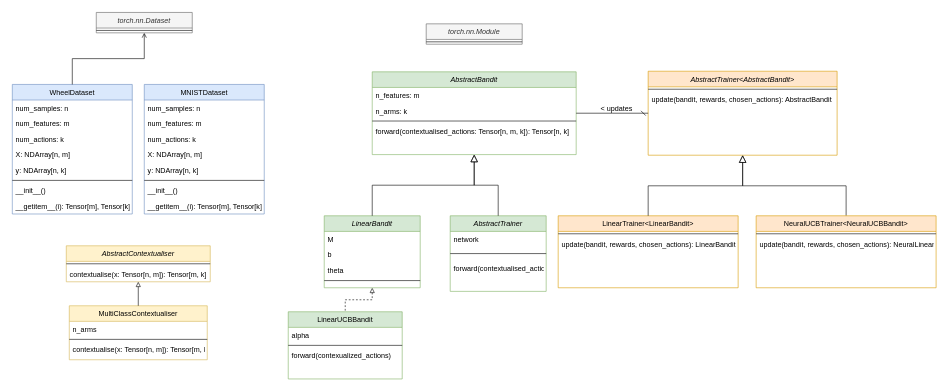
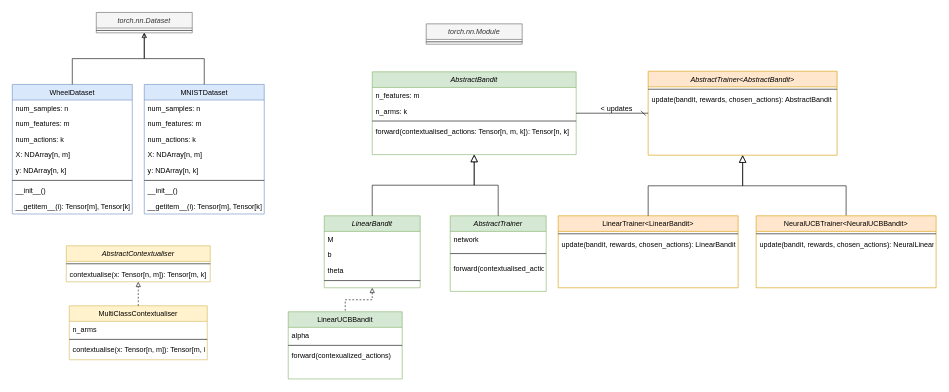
  <mxCell id="0" />
  <mxCell id="1" parent="0" />
  <mxCell id="2" value="AbstractBandit" style="swimlane;fontStyle=2;align=center;verticalAlign=top;childLayout=stackLayout;horizontal=1;startSize=26;horizontalStack=0;resizeParent=1;resizeLast=0;collapsible=1;marginBottom=0;rounded=0;shadow=0;strokeWidth=1;fillColor=#d5e8d4;strokeColor=#82b366;" parent="1" vertex="1"><mxGeometry x="620" y="119" width="340" height="138" as="geometry"><mxRectangle x="230" y="140" width="160" height="26" as="alternateBounds" /></mxGeometry></mxCell>
  <mxCell id="3" value="n_features: m" style="text;align=left;verticalAlign=top;spacingLeft=4;spacingRight=4;overflow=hidden;rotatable=0;points=[[0,0.5],[1,0.5]];portConstraint=eastwest;rounded=0;shadow=0;html=0;" parent="2" vertex="1"><mxGeometry y="26" width="340" height="26" as="geometry" /></mxCell>
  <mxCell id="4" value="n_arms: k" style="text;align=left;verticalAlign=top;spacingLeft=4;spacingRight=4;overflow=hidden;rotatable=0;points=[[0,0.5],[1,0.5]];portConstraint=eastwest;" parent="2" vertex="1"><mxGeometry y="52" width="340" height="26" as="geometry" /></mxCell>
  <mxCell id="5" value="" style="line;html=1;strokeWidth=1;align=left;verticalAlign=middle;spacingTop=-1;spacingLeft=3;spacingRight=3;rotatable=0;labelPosition=right;points=[];portConstraint=eastwest;" parent="2" vertex="1"><mxGeometry y="78" width="340" height="8" as="geometry" /></mxCell>
  <mxCell id="6" value="forward(contextualised_actions: Tensor[n, m, k]): Tensor[n, k]" style="text;align=left;verticalAlign=top;spacingLeft=4;spacingRight=4;overflow=hidden;rotatable=0;points=[[0,0.5],[1,0.5]];portConstraint=eastwest;" parent="2" vertex="1"><mxGeometry y="86" width="340" height="26" as="geometry" /></mxCell>
  <mxCell id="7" value="" style="edgeStyle=orthogonalEdgeStyle;rounded=0;orthogonalLoop=1;jettySize=auto;html=1;startArrow=block;startFill=0;endArrow=none;endFill=0;dashed=1;" edge="1" parent="1" source="8" target="26"><mxGeometry relative="1" as="geometry" /></mxCell>
  <mxCell id="8" value="LinearBandit" style="swimlane;fontStyle=2;align=center;verticalAlign=top;childLayout=stackLayout;horizontal=1;startSize=26;horizontalStack=0;resizeParent=1;resizeLast=0;collapsible=1;marginBottom=0;rounded=0;shadow=0;strokeWidth=1;fillColor=#d5e8d4;strokeColor=#82b366;" parent="1" vertex="1"><mxGeometry x="540" y="359" width="160" height="120" as="geometry"><mxRectangle x="130" y="380" width="160" height="26" as="alternateBounds" /></mxGeometry></mxCell>
  <mxCell id="9" value="M" style="text;align=left;verticalAlign=top;spacingLeft=4;spacingRight=4;overflow=hidden;rotatable=0;points=[[0,0.5],[1,0.5]];portConstraint=eastwest;" parent="8" vertex="1"><mxGeometry y="26" width="160" height="26" as="geometry" /></mxCell>
  <mxCell id="10" value="b" style="text;align=left;verticalAlign=top;spacingLeft=4;spacingRight=4;overflow=hidden;rotatable=0;points=[[0,0.5],[1,0.5]];portConstraint=eastwest;rounded=0;shadow=0;html=0;" parent="8" vertex="1"><mxGeometry y="52" width="160" height="26" as="geometry" /></mxCell>
  <mxCell id="11" value="theta" style="text;align=left;verticalAlign=top;spacingLeft=4;spacingRight=4;overflow=hidden;rotatable=0;points=[[0,0.5],[1,0.5]];portConstraint=eastwest;rounded=0;shadow=0;html=0;" vertex="1" parent="8"><mxGeometry y="78" width="160" height="26" as="geometry" /></mxCell>
  <mxCell id="12" value="" style="line;html=1;strokeWidth=1;align=left;verticalAlign=middle;spacingTop=-1;spacingLeft=3;spacingRight=3;rotatable=0;labelPosition=right;points=[];portConstraint=eastwest;" parent="8" vertex="1"><mxGeometry y="104" width="160" height="8" as="geometry" /></mxCell>
  <mxCell id="13" value="" style="endArrow=block;endSize=10;endFill=0;shadow=0;strokeWidth=1;rounded=0;curved=0;edgeStyle=elbowEdgeStyle;elbow=vertical;" parent="1" source="8" target="2" edge="1"><mxGeometry width="160" relative="1" as="geometry"><mxPoint x="620" y="202" as="sourcePoint" /><mxPoint x="620" y="202" as="targetPoint" /></mxGeometry></mxCell>
  <mxCell id="14" value="AbstractTrainer" style="swimlane;fontStyle=2;align=center;verticalAlign=top;childLayout=stackLayout;horizontal=1;startSize=26;horizontalStack=0;resizeParent=1;resizeLast=0;collapsible=1;marginBottom=0;rounded=0;shadow=0;strokeWidth=1;fillColor=#d5e8d4;strokeColor=#82b366;" parent="1" vertex="1"><mxGeometry x="750" y="359" width="160" height="126" as="geometry"><mxRectangle x="340" y="380" width="170" height="26" as="alternateBounds" /></mxGeometry></mxCell>
  <mxCell id="15" value="network" style="text;align=left;verticalAlign=top;spacingLeft=4;spacingRight=4;overflow=hidden;rotatable=0;points=[[0,0.5],[1,0.5]];portConstraint=eastwest;" parent="14" vertex="1"><mxGeometry y="26" width="160" height="26" as="geometry" /></mxCell>
  <mxCell id="16" value="" style="line;html=1;strokeWidth=1;align=left;verticalAlign=middle;spacingTop=-1;spacingLeft=3;spacingRight=3;rotatable=0;labelPosition=right;points=[];portConstraint=eastwest;" parent="14" vertex="1"><mxGeometry y="52" width="160" height="22" as="geometry" /></mxCell>
  <mxCell id="17" value="forward(contextualised_actions)" style="text;align=left;verticalAlign=top;spacingLeft=4;spacingRight=4;overflow=hidden;rotatable=0;points=[[0,0.5],[1,0.5]];portConstraint=eastwest;" vertex="1" parent="14"><mxGeometry y="74" width="160" height="26" as="geometry" /></mxCell>
  <mxCell id="18" value="" style="endArrow=block;endSize=10;endFill=0;shadow=0;strokeWidth=1;rounded=0;curved=0;edgeStyle=elbowEdgeStyle;elbow=vertical;" parent="1" source="14" target="2" edge="1"><mxGeometry width="160" relative="1" as="geometry"><mxPoint x="630" y="372" as="sourcePoint" /><mxPoint x="730" y="270" as="targetPoint" /></mxGeometry></mxCell>
  <mxCell id="19" value="AbstractTrainer&lt;AbstractBandit&gt;" style="swimlane;fontStyle=2;align=center;verticalAlign=top;childLayout=stackLayout;horizontal=1;startSize=26;horizontalStack=0;resizeParent=1;resizeLast=0;collapsible=1;marginBottom=0;rounded=0;shadow=0;strokeWidth=1;fillColor=#ffe6cc;strokeColor=#d79b00;" parent="1" vertex="1"><mxGeometry x="1080" y="118" width="315" height="140" as="geometry"><mxRectangle x="550" y="140" width="160" height="26" as="alternateBounds" /></mxGeometry></mxCell>
  <mxCell id="20" value="" style="line;html=1;strokeWidth=1;align=left;verticalAlign=middle;spacingTop=-1;spacingLeft=3;spacingRight=3;rotatable=0;labelPosition=right;points=[];portConstraint=eastwest;" parent="19" vertex="1"><mxGeometry y="26" width="315" height="8" as="geometry" /></mxCell>
  <mxCell id="21" value="update(bandit, rewards, chosen_actions): AbstractBandit" style="text;align=left;verticalAlign=top;spacingLeft=4;spacingRight=4;overflow=hidden;rotatable=0;points=[[0,0.5],[1,0.5]];portConstraint=eastwest;" parent="19" vertex="1"><mxGeometry y="34" width="315" height="26" as="geometry" /></mxCell>
  <mxCell id="22" value="" style="endArrow=dash;shadow=0;strokeWidth=1;rounded=0;curved=0;endFill=0;edgeStyle=elbowEdgeStyle;elbow=vertical;" parent="1" source="2" target="19" edge="1"><mxGeometry x="0.5" y="41" relative="1" as="geometry"><mxPoint x="800" y="191" as="sourcePoint" /><mxPoint x="960" y="191" as="targetPoint" /><mxPoint x="-40" y="32" as="offset" /></mxGeometry></mxCell>
  <mxCell id="23" value="&amp;lt; updates" style="text;html=1;resizable=0;points=[];;align=center;verticalAlign=middle;labelBackgroundColor=none;rounded=0;shadow=0;strokeWidth=1;fontSize=12;" parent="22" vertex="1" connectable="0"><mxGeometry x="0.5" y="49" relative="1" as="geometry"><mxPoint x="-24" y="40" as="offset" /></mxGeometry></mxCell>
  <mxCell id="24" value="torch.nn.Module" style="swimlane;fontStyle=2;align=center;verticalAlign=top;childLayout=stackLayout;horizontal=1;startSize=26;horizontalStack=0;resizeParent=1;resizeLast=0;collapsible=1;marginBottom=0;rounded=0;shadow=0;strokeWidth=1;fillColor=#f5f5f5;fontColor=#333333;strokeColor=#666666;" vertex="1" parent="1"><mxGeometry x="710" y="39" width="160" height="34" as="geometry"><mxRectangle x="230" y="140" width="160" height="26" as="alternateBounds" /></mxGeometry></mxCell>
  <mxCell id="25" value="" style="line;html=1;strokeWidth=1;align=left;verticalAlign=middle;spacingTop=-1;spacingLeft=3;spacingRight=3;rotatable=0;labelPosition=right;points=[];portConstraint=eastwest;" vertex="1" parent="24"><mxGeometry y="26" width="160" height="8" as="geometry" /></mxCell>
  <mxCell id="26" value="LinearUCBBandit" style="swimlane;fontStyle=0;align=center;verticalAlign=top;childLayout=stackLayout;horizontal=1;startSize=26;horizontalStack=0;resizeParent=1;resizeLast=0;collapsible=1;marginBottom=0;rounded=0;shadow=0;strokeWidth=1;fillColor=#d5e8d4;strokeColor=#82b366;" vertex="1" parent="1"><mxGeometry x="480" y="519" width="190" height="112" as="geometry"><mxRectangle x="130" y="380" width="160" height="26" as="alternateBounds" /></mxGeometry></mxCell>
  <mxCell id="27" value="alpha" style="text;align=left;verticalAlign=top;spacingLeft=4;spacingRight=4;overflow=hidden;rotatable=0;points=[[0,0.5],[1,0.5]];portConstraint=eastwest;" vertex="1" parent="26"><mxGeometry y="26" width="190" height="26" as="geometry" /></mxCell>
  <mxCell id="28" value="" style="line;html=1;strokeWidth=1;align=left;verticalAlign=middle;spacingTop=-1;spacingLeft=3;spacingRight=3;rotatable=0;labelPosition=right;points=[];portConstraint=eastwest;" vertex="1" parent="26"><mxGeometry y="52" width="190" height="8" as="geometry" /></mxCell>
  <mxCell id="29" value="forward(contexualized_actions)" style="text;align=left;verticalAlign=top;spacingLeft=4;spacingRight=4;overflow=hidden;rotatable=0;points=[[0,0.5],[1,0.5]];portConstraint=eastwest;" vertex="1" parent="26"><mxGeometry y="60" width="190" height="26" as="geometry" /></mxCell>
  <mxCell id="30" value="LinearTrainer&lt;LinearBandit&gt;" style="swimlane;fontStyle=0;align=center;verticalAlign=top;childLayout=stackLayout;horizontal=1;startSize=26;horizontalStack=0;resizeParent=1;resizeLast=0;collapsible=1;marginBottom=0;rounded=0;shadow=0;strokeWidth=1;fillColor=#ffe6cc;strokeColor=#d79b00;" vertex="1" parent="1"><mxGeometry x="930" y="359" width="300" height="120" as="geometry"><mxRectangle x="130" y="380" width="160" height="26" as="alternateBounds" /></mxGeometry></mxCell>
  <mxCell id="31" value="" style="line;html=1;strokeWidth=1;align=left;verticalAlign=middle;spacingTop=-1;spacingLeft=3;spacingRight=3;rotatable=0;labelPosition=right;points=[];portConstraint=eastwest;" vertex="1" parent="30"><mxGeometry y="26" width="300" height="8" as="geometry" /></mxCell>
  <mxCell id="32" value="update(bandit, rewards, chosen_actions): LinearBandit" style="text;align=left;verticalAlign=top;spacingLeft=4;spacingRight=4;overflow=hidden;rotatable=0;points=[[0,0.5],[1,0.5]];portConstraint=eastwest;" vertex="1" parent="30"><mxGeometry y="34" width="300" height="26" as="geometry" /></mxCell>
  <mxCell id="33" value="" style="endArrow=block;endSize=10;endFill=0;shadow=0;strokeWidth=1;rounded=0;curved=0;edgeStyle=elbowEdgeStyle;elbow=vertical;entryX=0.5;entryY=1;entryDx=0;entryDy=0;" edge="1" parent="1" source="30" target="19"><mxGeometry width="160" relative="1" as="geometry"><mxPoint x="1010" y="202" as="sourcePoint" /><mxPoint x="1100" y="257" as="targetPoint" /></mxGeometry></mxCell>
  <mxCell id="34" value="" style="endArrow=block;endSize=10;endFill=0;shadow=0;strokeWidth=1;rounded=0;curved=0;edgeStyle=elbowEdgeStyle;elbow=vertical;entryX=0.5;entryY=1;entryDx=0;entryDy=0;exitX=0.5;exitY=0;exitDx=0;exitDy=0;" edge="1" parent="1" source="35" target="19"><mxGeometry width="160" relative="1" as="geometry"><mxPoint x="1340" y="359" as="sourcePoint" /><mxPoint x="1113" y="269" as="targetPoint" /></mxGeometry></mxCell>
  <mxCell id="35" value="NeuralUCBTrainer&lt;NeuralUCBBandit&gt;" style="swimlane;fontStyle=0;align=center;verticalAlign=top;childLayout=stackLayout;horizontal=1;startSize=26;horizontalStack=0;resizeParent=1;resizeLast=0;collapsible=1;marginBottom=0;rounded=0;shadow=0;strokeWidth=1;fillColor=#ffe6cc;strokeColor=#d79b00;" vertex="1" parent="1"><mxGeometry x="1260" y="359" width="300" height="120" as="geometry"><mxRectangle x="130" y="380" width="160" height="26" as="alternateBounds" /></mxGeometry></mxCell>
  <mxCell id="36" value="" style="line;html=1;strokeWidth=1;align=left;verticalAlign=middle;spacingTop=-1;spacingLeft=3;spacingRight=3;rotatable=0;labelPosition=right;points=[];portConstraint=eastwest;" vertex="1" parent="35"><mxGeometry y="26" width="300" height="8" as="geometry" /></mxCell>
  <mxCell id="37" value="update(bandit, rewards, chosen_actions): NeuralLinearBandit" style="text;align=left;verticalAlign=top;spacingLeft=4;spacingRight=4;overflow=hidden;rotatable=0;points=[[0,0.5],[1,0.5]];portConstraint=eastwest;" vertex="1" parent="35"><mxGeometry y="34" width="300" height="26" as="geometry" /></mxCell>
  <mxCell id="38" value="MNISTDataset" style="swimlane;fontStyle=0;align=center;verticalAlign=top;childLayout=stackLayout;horizontal=1;startSize=26;horizontalStack=0;resizeParent=1;resizeLast=0;collapsible=1;marginBottom=0;rounded=0;shadow=0;strokeWidth=1;fillColor=#dae8fc;strokeColor=#6c8ebf;" vertex="1" parent="1"><mxGeometry x="240" y="140" width="200" height="216" as="geometry"><mxRectangle x="130" y="380" width="160" height="26" as="alternateBounds" /></mxGeometry></mxCell>
  <mxCell id="39" value="num_samples: n" style="text;align=left;verticalAlign=top;spacingLeft=4;spacingRight=4;overflow=hidden;rotatable=0;points=[[0,0.5],[1,0.5]];portConstraint=eastwest;" vertex="1" parent="38"><mxGeometry y="26" width="200" height="26" as="geometry" /></mxCell>
  <mxCell id="40" value="num_features: m" style="text;align=left;verticalAlign=top;spacingLeft=4;spacingRight=4;overflow=hidden;rotatable=0;points=[[0,0.5],[1,0.5]];portConstraint=eastwest;" vertex="1" parent="38"><mxGeometry y="52" width="200" height="26" as="geometry" /></mxCell>
  <mxCell id="41" value="num_actions: k" style="text;align=left;verticalAlign=top;spacingLeft=4;spacingRight=4;overflow=hidden;rotatable=0;points=[[0,0.5],[1,0.5]];portConstraint=eastwest;" vertex="1" parent="38"><mxGeometry y="78" width="200" height="26" as="geometry" /></mxCell>
  <mxCell id="42" value="X: NDArray[n, m]" style="text;align=left;verticalAlign=top;spacingLeft=4;spacingRight=4;overflow=hidden;rotatable=0;points=[[0,0.5],[1,0.5]];portConstraint=eastwest;" vertex="1" parent="38"><mxGeometry y="104" width="200" height="26" as="geometry" /></mxCell>
  <mxCell id="43" value="y: NDArray[n, k]" style="text;align=left;verticalAlign=top;spacingLeft=4;spacingRight=4;overflow=hidden;rotatable=0;points=[[0,0.5],[1,0.5]];portConstraint=eastwest;" vertex="1" parent="38"><mxGeometry y="130" width="200" height="26" as="geometry" /></mxCell>
  <mxCell id="44" value="" style="line;html=1;strokeWidth=1;align=left;verticalAlign=middle;spacingTop=-1;spacingLeft=3;spacingRight=3;rotatable=0;labelPosition=right;points=[];portConstraint=eastwest;" vertex="1" parent="38"><mxGeometry y="156" width="200" height="8" as="geometry" /></mxCell>
  <mxCell id="45" value="__init__()" style="text;align=left;verticalAlign=top;spacingLeft=4;spacingRight=4;overflow=hidden;rotatable=0;points=[[0,0.5],[1,0.5]];portConstraint=eastwest;" vertex="1" parent="38"><mxGeometry y="164" width="200" height="26" as="geometry" /></mxCell>
  <mxCell id="46" value="__getitem__(i): Tensor[m], Tensor[k]" style="text;align=left;verticalAlign=top;spacingLeft=4;spacingRight=4;overflow=hidden;rotatable=0;points=[[0,0.5],[1,0.5]];portConstraint=eastwest;" vertex="1" parent="38"><mxGeometry y="190" width="200" height="26" as="geometry" /></mxCell>
  <mxCell id="47" value="WheelDataset" style="swimlane;fontStyle=0;align=center;verticalAlign=top;childLayout=stackLayout;horizontal=1;startSize=26;horizontalStack=0;resizeParent=1;resizeLast=0;collapsible=1;marginBottom=0;rounded=0;shadow=0;strokeWidth=1;fillColor=#dae8fc;strokeColor=#6c8ebf;" vertex="1" parent="1"><mxGeometry x="20" y="140" width="200" height="216" as="geometry"><mxRectangle x="130" y="380" width="160" height="26" as="alternateBounds" /></mxGeometry></mxCell>
  <mxCell id="48" value="num_samples: n" style="text;align=left;verticalAlign=top;spacingLeft=4;spacingRight=4;overflow=hidden;rotatable=0;points=[[0,0.5],[1,0.5]];portConstraint=eastwest;" vertex="1" parent="47"><mxGeometry y="26" width="200" height="26" as="geometry" /></mxCell>
  <mxCell id="49" value="num_features: m" style="text;align=left;verticalAlign=top;spacingLeft=4;spacingRight=4;overflow=hidden;rotatable=0;points=[[0,0.5],[1,0.5]];portConstraint=eastwest;" vertex="1" parent="47"><mxGeometry y="52" width="200" height="26" as="geometry" /></mxCell>
  <mxCell id="50" value="num_actions: k" style="text;align=left;verticalAlign=top;spacingLeft=4;spacingRight=4;overflow=hidden;rotatable=0;points=[[0,0.5],[1,0.5]];portConstraint=eastwest;" vertex="1" parent="47"><mxGeometry y="78" width="200" height="26" as="geometry" /></mxCell>
  <mxCell id="51" value="X: NDArray[n, m]" style="text;align=left;verticalAlign=top;spacingLeft=4;spacingRight=4;overflow=hidden;rotatable=0;points=[[0,0.5],[1,0.5]];portConstraint=eastwest;" vertex="1" parent="47"><mxGeometry y="104" width="200" height="26" as="geometry" /></mxCell>
  <mxCell id="52" value="y: NDArray[n, k]" style="text;align=left;verticalAlign=top;spacingLeft=4;spacingRight=4;overflow=hidden;rotatable=0;points=[[0,0.5],[1,0.5]];portConstraint=eastwest;" vertex="1" parent="47"><mxGeometry y="130" width="200" height="26" as="geometry" /></mxCell>
  <mxCell id="53" value="" style="line;html=1;strokeWidth=1;align=left;verticalAlign=middle;spacingTop=-1;spacingLeft=3;spacingRight=3;rotatable=0;labelPosition=right;points=[];portConstraint=eastwest;" vertex="1" parent="47"><mxGeometry y="156" width="200" height="8" as="geometry" /></mxCell>
  <mxCell id="54" value="__init__()" style="text;align=left;verticalAlign=top;spacingLeft=4;spacingRight=4;overflow=hidden;rotatable=0;points=[[0,0.5],[1,0.5]];portConstraint=eastwest;" vertex="1" parent="47"><mxGeometry y="164" width="200" height="26" as="geometry" /></mxCell>
  <mxCell id="55" value="__getitem__(i): Tensor[m], Tensor[k]" style="text;align=left;verticalAlign=top;spacingLeft=4;spacingRight=4;overflow=hidden;rotatable=0;points=[[0,0.5],[1,0.5]];portConstraint=eastwest;" vertex="1" parent="47"><mxGeometry y="190" width="200" height="26" as="geometry" /></mxCell>
  <mxCell id="56" value="" style="edgeStyle=orthogonalEdgeStyle;rounded=0;orthogonalLoop=1;jettySize=auto;html=1;endArrow=open;endFill=0;exitX=0.5;exitY=0;exitDx=0;exitDy=0;" edge="1" parent="1" target="57" source="47"><mxGeometry relative="1" as="geometry"><mxPoint x="240" y="120" as="sourcePoint" /></mxGeometry></mxCell>
  <mxCell id="57" value="torch.nn.Dataset" style="swimlane;fontStyle=2;align=center;verticalAlign=top;childLayout=stackLayout;horizontal=1;startSize=26;horizontalStack=0;resizeParent=1;resizeLast=0;collapsible=1;marginBottom=0;rounded=0;shadow=0;strokeWidth=1;fillColor=#f5f5f5;fontColor=#333333;strokeColor=#666666;" vertex="1" parent="1"><mxGeometry x="160" y="20" width="160" height="34" as="geometry"><mxRectangle x="230" y="140" width="160" height="26" as="alternateBounds" /></mxGeometry></mxCell>
  <mxCell id="58" value="" style="line;html=1;strokeWidth=1;align=left;verticalAlign=middle;spacingTop=-1;spacingLeft=3;spacingRight=3;rotatable=0;labelPosition=right;points=[];portConstraint=eastwest;" vertex="1" parent="57"><mxGeometry y="26" width="160" height="8" as="geometry" /></mxCell>
+ <mxCell id="59" value="" style="edgeStyle=orthogonalEdgeStyle;rounded=0;orthogonalLoop=1;jettySize=auto;html=1;endArrow=block;endFill=0;exitX=0.5;exitY=0;exitDx=0;exitDy=0;entryX=0.5;entryY=1;entryDx=0;entryDy=0;" edge="1" parent="1" source="38" target="57"><mxGeometry relative="1" as="geometry"><mxPoint x="130" y="150" as="sourcePoint" /><mxPoint x="250" y="64" as="targetPoint" /></mxGeometry></mxCell>
  <mxCell id="60" value="AbstractContextualiser" style="swimlane;fontStyle=2;align=center;verticalAlign=top;childLayout=stackLayout;horizontal=1;startSize=26;horizontalStack=0;resizeParent=1;resizeLast=0;collapsible=1;marginBottom=0;rounded=0;shadow=0;strokeWidth=1;fillColor=#fff2cc;strokeColor=#d6b656;" vertex="1" parent="1"><mxGeometry x="110" y="409" width="240" height="60" as="geometry"><mxRectangle x="130" y="380" width="160" height="26" as="alternateBounds" /></mxGeometry></mxCell>
  <mxCell id="61" value="" style="line;html=1;strokeWidth=1;align=left;verticalAlign=middle;spacingTop=-1;spacingLeft=3;spacingRight=3;rotatable=0;labelPosition=right;points=[];portConstraint=eastwest;" vertex="1" parent="60"><mxGeometry y="26" width="240" height="8" as="geometry" /></mxCell>
  <mxCell id="62" value="contextualise(x: Tensor[n, m]): Tensor[m, k]" style="text;align=left;verticalAlign=top;spacingLeft=4;spacingRight=4;overflow=hidden;rotatable=0;points=[[0,0.5],[1,0.5]];portConstraint=eastwest;" vertex="1" parent="60"><mxGeometry y="34" width="240" height="26" as="geometry" /></mxCell>
  <mxCell id="63" value="MultiClassContextualiser" style="swimlane;fontStyle=0;align=center;verticalAlign=top;childLayout=stackLayout;horizontal=1;startSize=26;horizontalStack=0;resizeParent=1;resizeLast=0;collapsible=1;marginBottom=0;rounded=0;shadow=0;strokeWidth=1;fillColor=#fff2cc;strokeColor=#d6b656;" vertex="1" parent="1"><mxGeometry x="115" y="509" width="230" height="90" as="geometry"><mxRectangle x="130" y="380" width="160" height="26" as="alternateBounds" /></mxGeometry></mxCell>
  <mxCell id="64" value="n_arms" style="text;align=left;verticalAlign=top;spacingLeft=4;spacingRight=4;overflow=hidden;rotatable=0;points=[[0,0.5],[1,0.5]];portConstraint=eastwest;" vertex="1" parent="63"><mxGeometry y="26" width="230" height="26" as="geometry" /></mxCell>
  <mxCell id="65" value="" style="line;html=1;strokeWidth=1;align=left;verticalAlign=middle;spacingTop=-1;spacingLeft=3;spacingRight=3;rotatable=0;labelPosition=right;points=[];portConstraint=eastwest;" vertex="1" parent="63"><mxGeometry y="52" width="230" height="8" as="geometry" /></mxCell>
  <mxCell id="66" value="contextualise(x: Tensor[n, m]): Tensor[m, k]" style="text;align=left;verticalAlign=top;spacingLeft=4;spacingRight=4;overflow=hidden;rotatable=0;points=[[0,0.5],[1,0.5]];portConstraint=eastwest;" vertex="1" parent="63"><mxGeometry y="60" width="230" height="26" as="geometry" /></mxCell>
- <mxCell id="67" value="" style="edgeStyle=orthogonalEdgeStyle;rounded=0;orthogonalLoop=1;jettySize=auto;html=1;endArrow=block;endFill=0;exitX=0.5;exitY=0;exitDx=0;exitDy=0;" edge="1" parent="1" source="63" target="60"><mxGeometry relative="1" as="geometry"><mxPoint x="70" y="595" as="sourcePoint" /><mxPoint x="180" y="499" as="targetPoint" /></mxGeometry></mxCell>
+ <mxCell id="67" value="" style="edgeStyle=orthogonalEdgeStyle;rounded=0;orthogonalLoop=1;jettySize=auto;html=1;endArrow=block;endFill=0;exitX=0.5;exitY=0;exitDx=0;exitDy=0;dashed=1;" edge="1" parent="1" source="63" target="60"><mxGeometry relative="1" as="geometry"><mxPoint x="70" y="595" as="sourcePoint" /><mxPoint x="180" y="499" as="targetPoint" /></mxGeometry></mxCell>
